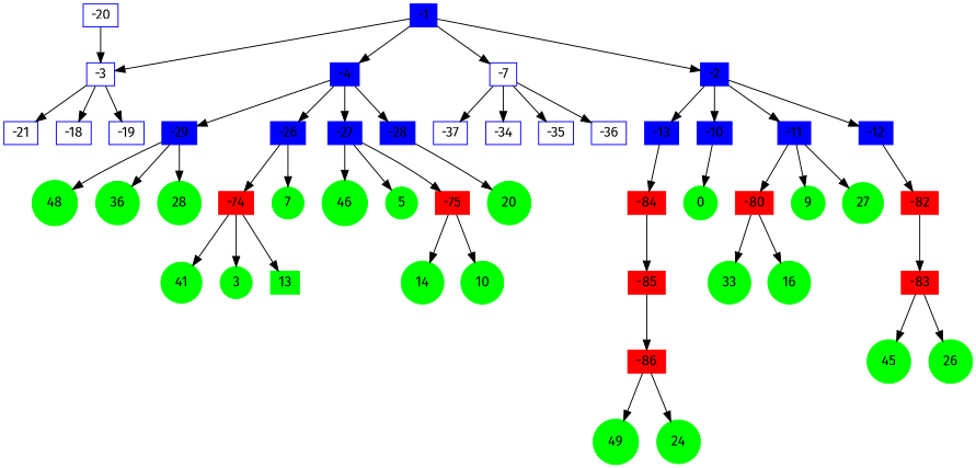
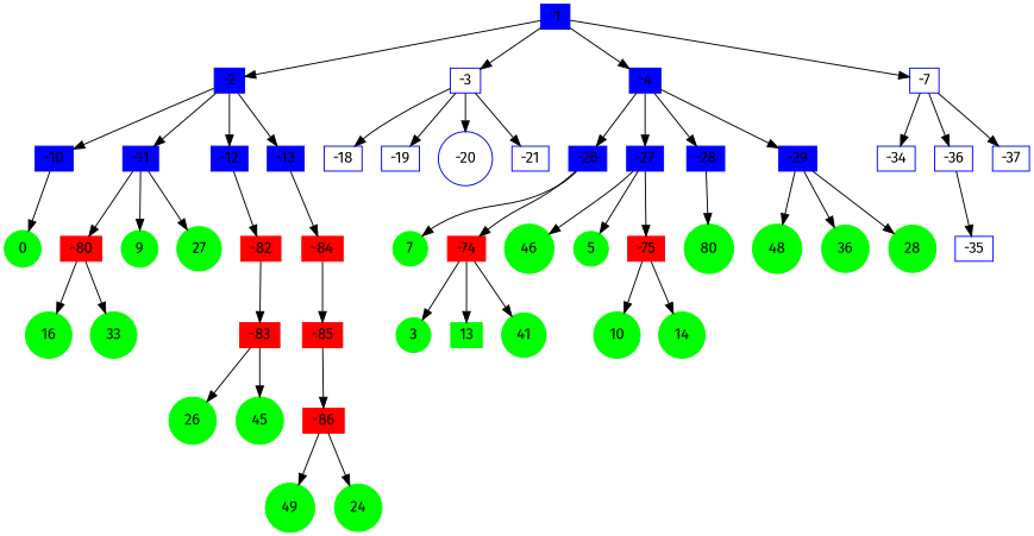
  digraph {
    fontname="Fira Sans"
    node [color=blue fontname="Fira Sans" shape=box style=filled]
    edge [fontname="Fira Sans"]
    -1 [height=0.2 width=0.2]
    -2 [height=0.2 width=0.2]
    -3 [height=0.2 width=0.2 style=""]
    -4 [height=0.2 width=0.2]
    n5 [height=0.2 label=-7 width=0.2 style=""]
    -10 [height=0.2 width=0.2]
    -11 [height=0.2 width=0.2]
    -12 [height=0.2 width=0.2]
    -13 [height=0.2 width=0.2]
    -18 [height=0.2 width=0.2 style=""]
    -19 [height=0.2 width=0.2 style=""]
-   -20 [height=0.2 width=0.2 style=""]
+   -20 [height=0.2 shape=circle width=0.2 style=""]
    -21 [height=0.2 width=0.2 style=""]
    -26 [height=0.2 width=0.2]
    -27 [height=0.2 width=0.2]
    -28 [height=0.2 width=0.2]
    -29 [height=0.2 width=0.2]
    -34 [height=0.2 width=0.2 style=""]
    -35 [height=0.2 width=0.2 style=""]
    -36 [height=0.2 width=0.2 style=""]
    -37 [height=0.2 width=0.2 style=""]
    0 [color=green height=0.2 shape=circle width=0.2]
    -80 [color=red height=0.2 width=0.2]
    9 [color=green height=0.2 shape=circle width=0.2]
    27 [color=green height=0.2 shape=circle width=0.2]
    -82 [color=red height=0.2 width=0.2]
    -84 [color=red height=0.2 width=0.2]
    16 [color=green height=0.2 shape=circle width=0.2]
    33 [color=green height=0.2 shape=circle width=0.2]
    -83 [color=red height=0.2 width=0.2]
    26 [color=green height=0.2 shape=circle width=0.2]
    45 [color=green height=0.2 shape=circle width=0.2]
    -85 [color=red height=0.2 width=0.2]
    -86 [color=red height=0.2 width=0.2]
    49 [color=green height=0.2 shape=circle width=0.2]
    24 [color=green height=0.2 shape=circle width=0.2]
    7 [color=green height=0.2 shape=circle width=0.2]
    -74 [color=red height=0.2 width=0.2]
    46 [color=green height=0.2 shape=circle width=0.2]
    5 [color=green height=0.2 shape=circle width=0.2]
    -75 [color=red height=0.2 width=0.2]
-   20 [color=green height=0.2 shape=circle width=0.2]
+   20 [color=green height=0.2 shape=circle width=0.2 label=80]
    48 [color=green height=0.2 shape=circle width=0.2]
    36 [color=green height=0.2 shape=circle width=0.2]
    28 [color=green height=0.2 shape=circle width=0.2]
    3 [color=green height=0.2 shape=circle width=0.2]
    13 [color=green height=0.2 width=0.2]
    41 [color=green height=0.2 shape=circle width=0.2]
    10 [color=green height=0.2 shape=circle width=0.2]
    14 [color=green height=0.2 shape=circle width=0.2]
    -1 -> -2
    -1 -> -3
    -1 -> -4
    -1 -> n5
    -2 -> -10
    -2 -> -11
    -2 -> -12
    -2 -> -13
    -3 -> -18
    -3 -> -19
-   -20 -> -3
+   -3 -> -20
    -3 -> -21
    -4 -> -26
    -4 -> -27
    -4 -> -28
    -4 -> -29
    n5 -> -34
-   n5 -> -35
+   -36 -> -35
    n5 -> -36
    n5 -> -37
    -10 -> 0
    -11 -> -80
    -11 -> 9
    -11 -> 27
    -12 -> -82
    -13 -> -84
    -26 -> 7
    -26 -> -74
    -27 -> 46
    -27 -> 5
    -27 -> -75
    -28 -> 20
    -29 -> 48
    -29 -> 36
    -29 -> 28
    -80 -> 16
    -80 -> 33
    -82 -> -83
    -84 -> -85
    -83 -> 26
    -83 -> 45
    -85 -> -86
    -86 -> 49
    -86 -> 24
    -74 -> 3
    -74 -> 13
    -74 -> 41
    -75 -> 10
    -75 -> 14
  }
